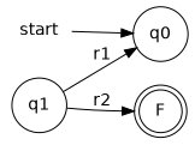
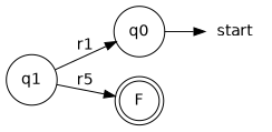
  digraph {
    fontname="DejaVu Sans"
    rankdir=LR
    node [fontname="DejaVu Sans" shape=circle]
    edge [fontname="DejaVu Sans"]
    start [shape=plaintext]
    q0
    q1
    F [shape=doublecircle]
-   start -> q0
+   q0 -> start
    q1 -> q0 [label=r1]
-   q1 -> F [label=r2]
+   q1 -> F [label=r5]
  }
